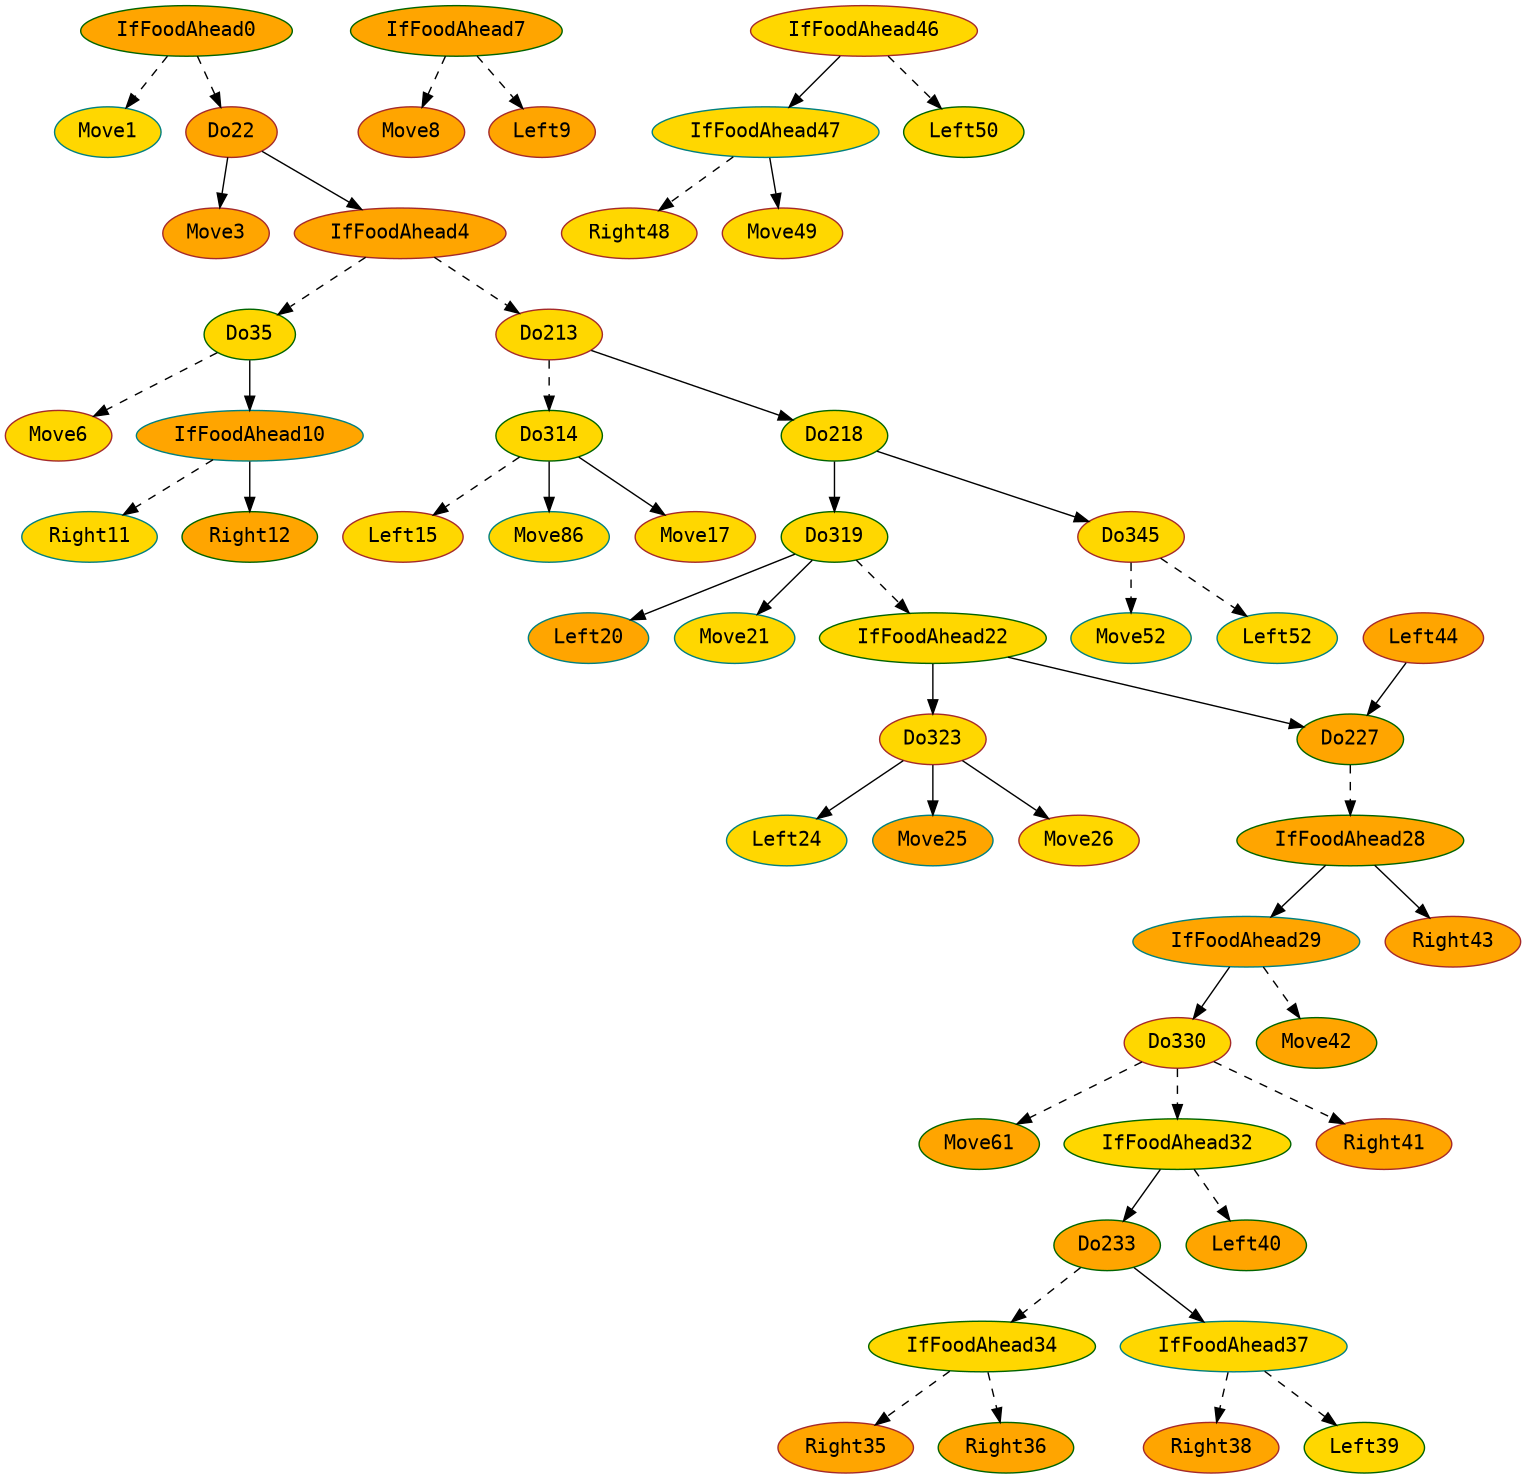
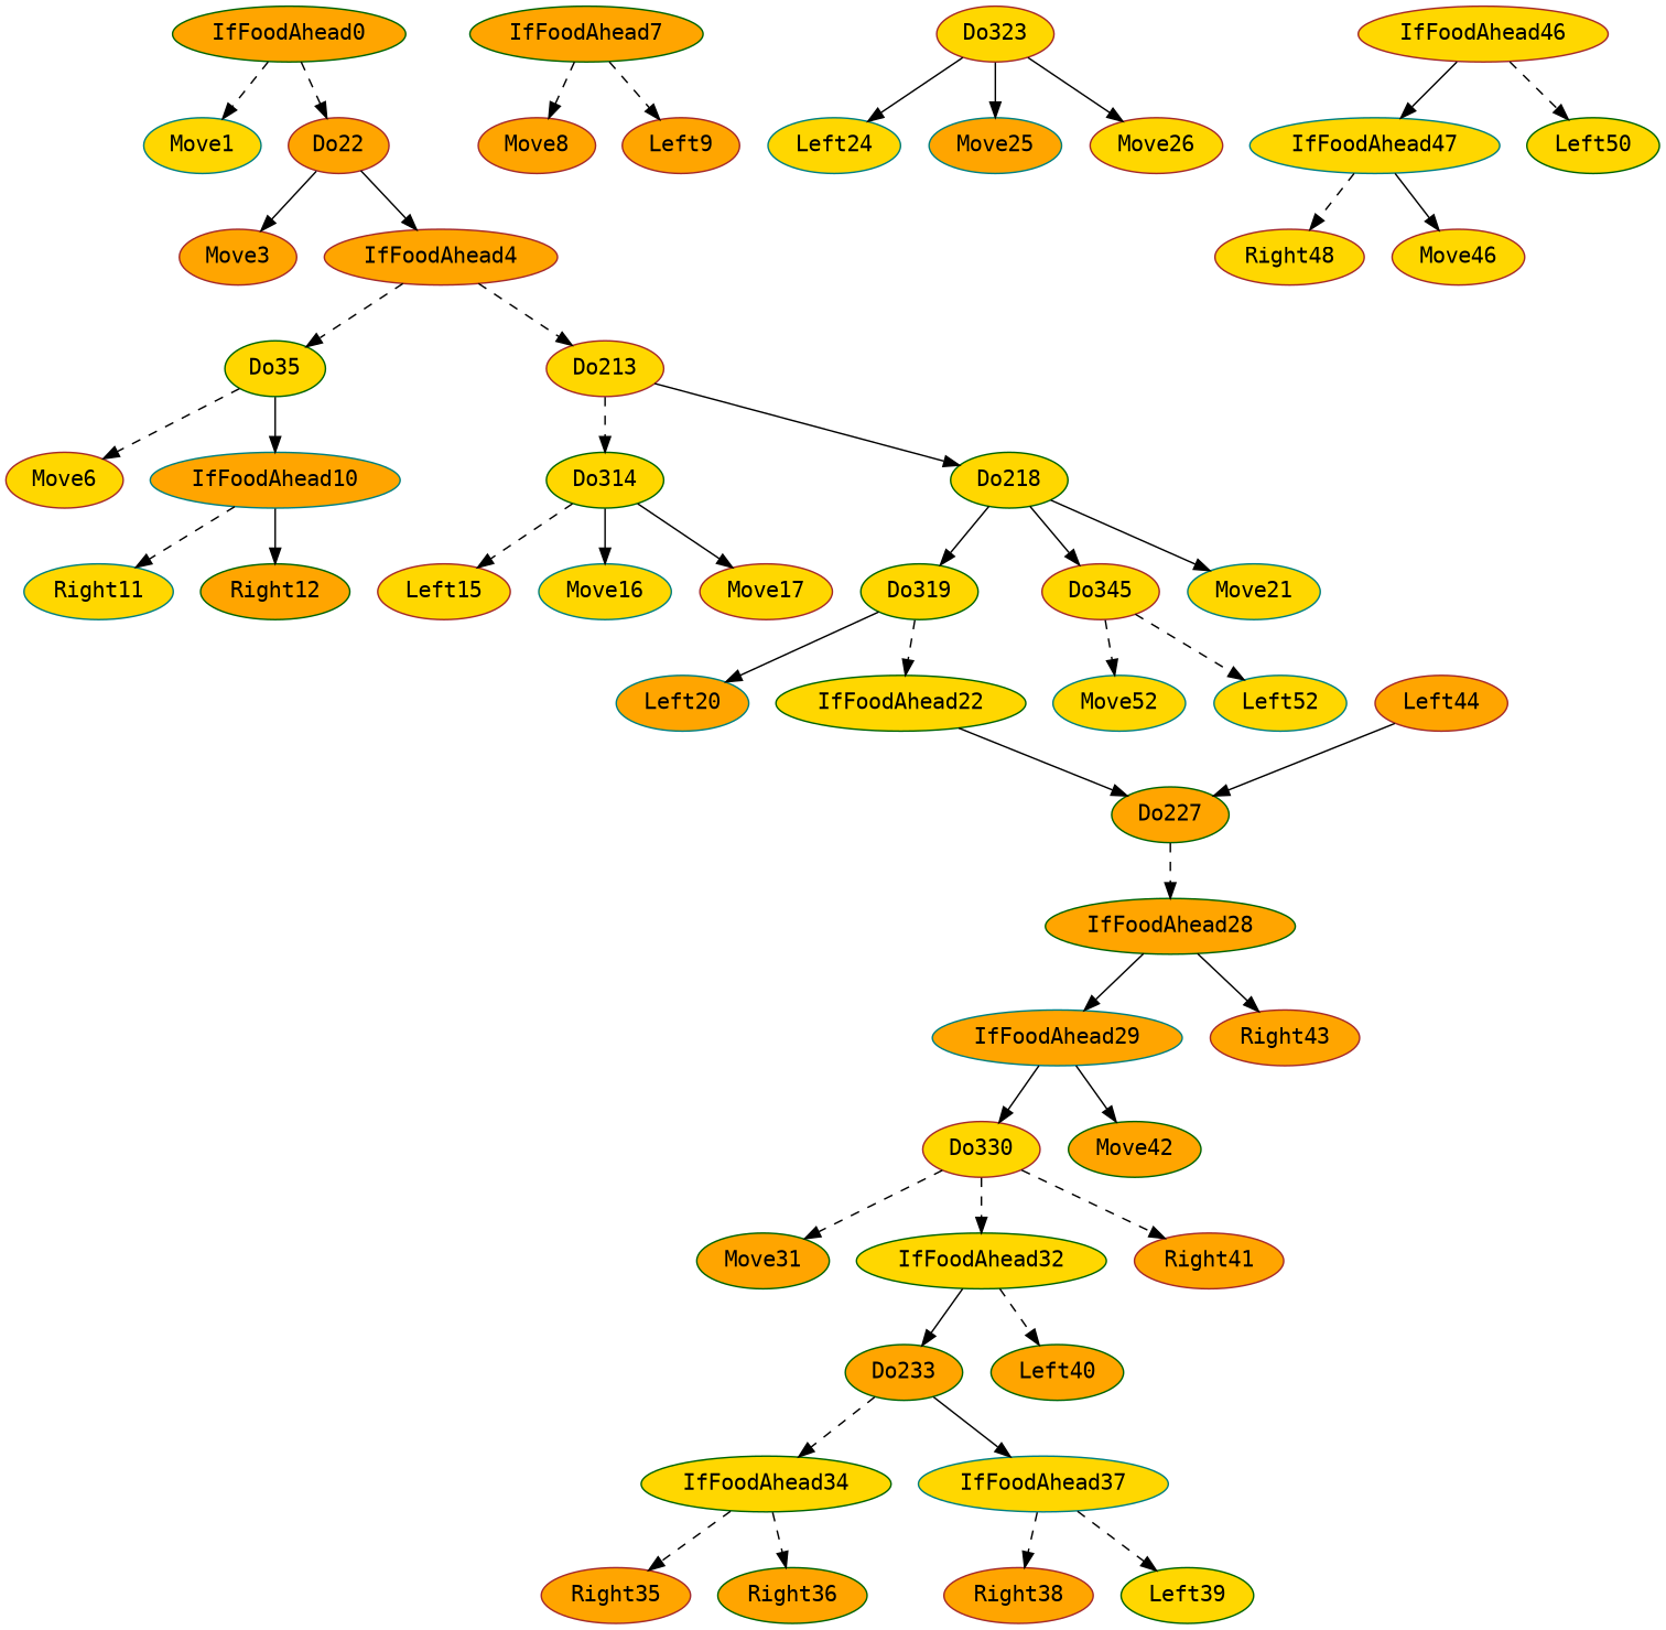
  digraph {
    fontname="DejaVu Sans Mono"
    node [color=brown fillcolor=gold fontname="DejaVu Sans Mono" style=filled]
    edge [fontname="DejaVu Sans Mono" style=dashed]
    IfFoodAhead0 [color=darkgreen fillcolor=orange]
    Move1 [color=teal]
    Do22 [fillcolor=orange]
    Move3 [fillcolor=orange]
    IfFoodAhead4 [fillcolor=orange]
    Do35 [color=darkgreen]
    Do213
    Move6
    IfFoodAhead10 [color=teal fillcolor=orange]
    IfFoodAhead7 [color=darkgreen fillcolor=orange]
    Move8 [fillcolor=orange]
    Left9 [fillcolor=orange]
    Right11 [color=teal]
    Right12 [color=darkgreen fillcolor=orange]
    Do314 [color=darkgreen]
    Do218 [color=darkgreen]
    Left15
-   Move16 [color=teal label=Move86]
+   Move16 [color=teal]
    Move17
    Do319 [color=darkgreen]
    Do345
    Left20 [color=teal fillcolor=orange]
    Move21 [color=teal]
    IfFoodAhead22 [color=darkgreen]
    Do323
    Do227 [color=darkgreen fillcolor=orange]
    Left24 [color=teal]
    Move25 [color=teal fillcolor=orange]
    Move26
    IfFoodAhead28 [color=darkgreen fillcolor=orange]
-   Move31 [color=darkgreen fillcolor=orange label=Move61]
+   Move31 [color=darkgreen fillcolor=orange]
    Do330
    IfFoodAhead32 [color=darkgreen]
    Right41 [fillcolor=orange]
    Do233 [color=darkgreen fillcolor=orange]
    Left40 [color=darkgreen fillcolor=orange]
    IfFoodAhead34 [color=darkgreen]
    Right35 [fillcolor=orange]
    Right36 [color=darkgreen fillcolor=orange]
    IfFoodAhead37 [color=teal]
    Right38 [fillcolor=orange]
    Left39 [color=darkgreen]
    IfFoodAhead29 [color=teal fillcolor=orange]
    Move42 [color=darkgreen fillcolor=orange]
    Right43 [fillcolor=orange]
    Left44 [fillcolor=orange]
    n47 [color=teal label=Move52]
    Left52 [color=teal]
    IfFoodAhead47 [color=teal]
    Right48
-   Move49
+   Move49 [label=Move46]
    IfFoodAhead46
    Left50 [color=darkgreen]
    IfFoodAhead0 -> Move1
    IfFoodAhead0 -> Do22
    Do22 -> Move3 [style=solid]
    Do22 -> IfFoodAhead4 [style=solid]
    IfFoodAhead4 -> Do35
    IfFoodAhead4 -> Do213
    Do35 -> Move6
    Do35 -> IfFoodAhead10 [style=solid]
    Do213 -> Do314
    Do213 -> Do218 [style=solid]
    IfFoodAhead10 -> Right11
    IfFoodAhead10 -> Right12 [style=solid]
    IfFoodAhead7 -> Move8
    IfFoodAhead7 -> Left9
    Do314 -> Left15
    Do314 -> Move16 [style=solid]
    Do314 -> Move17 [style=solid]
    Do218 -> Do319 [style=solid]
    Do218 -> Do345 [style=solid]
    Do319 -> Left20 [style=solid]
-   Do319 -> Move21 [style=solid]
+   Do218 -> Move21 [style=solid]
    Do319 -> IfFoodAhead22
    Do345 -> n47
    Do345 -> Left52
-   IfFoodAhead22 -> Do323 [style=solid]
    IfFoodAhead22 -> Do227 [style=solid]
    Do323 -> Left24 [style=solid]
    Do323 -> Move25 [style=solid]
    Do323 -> Move26 [style=solid]
    Do227 -> IfFoodAhead28
    IfFoodAhead28 -> IfFoodAhead29 [style=solid]
    IfFoodAhead28 -> Right43 [style=solid]
    Do330 -> Move31
    Do330 -> IfFoodAhead32
    Do330 -> Right41
    IfFoodAhead32 -> Do233 [style=solid]
    IfFoodAhead32 -> Left40
    Do233 -> IfFoodAhead34
    Do233 -> IfFoodAhead37 [style=solid]
    IfFoodAhead34 -> Right35
    IfFoodAhead34 -> Right36
    IfFoodAhead37 -> Right38
    IfFoodAhead37 -> Left39
    IfFoodAhead29 -> Do330 [style=solid]
-   IfFoodAhead29 -> Move42
+   IfFoodAhead29 -> Move42 [style=solid]
    Left44 -> Do227 [style=solid]
    IfFoodAhead47 -> Right48
    IfFoodAhead47 -> Move49 [style=solid]
    IfFoodAhead46 -> IfFoodAhead47 [style=solid]
    IfFoodAhead46 -> Left50
  }
